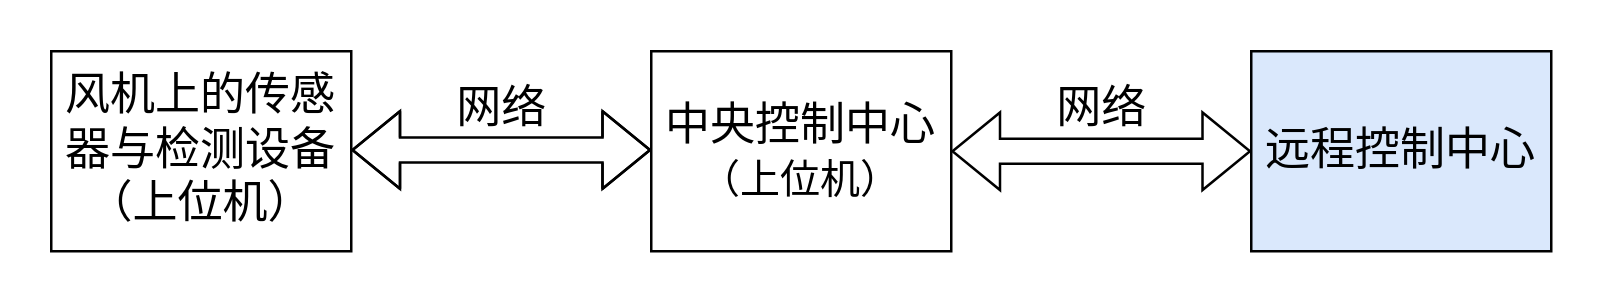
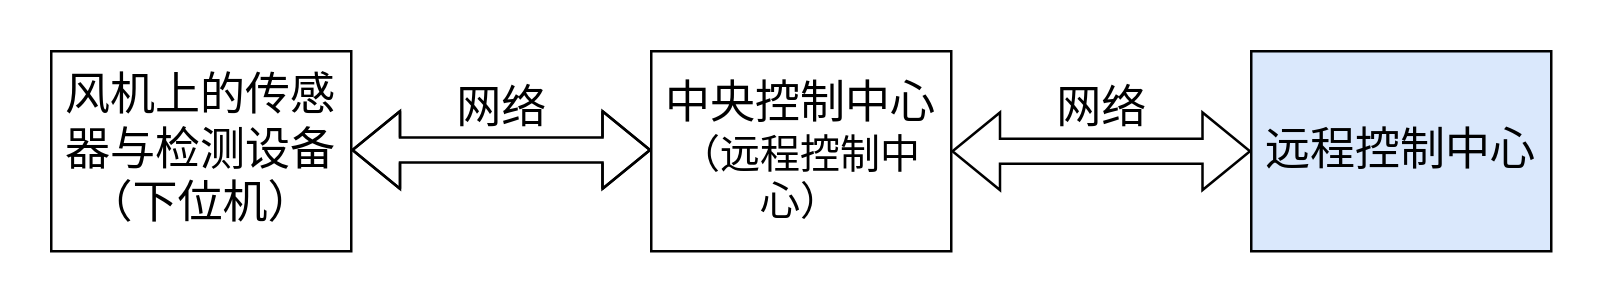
  <mxCell id="0" />
  <mxCell id="1" parent="0" />
  <mxCell id="2" style="rounded=0;orthogonalLoop=1;jettySize=auto;html=1;entryX=0;entryY=0.5;entryDx=0;entryDy=0;startArrow=classic;startFill=1;shape=flexArrow;width=10;" edge="1" parent="1"><mxGeometry relative="1" as="geometry"><mxPoint x="140" y="59.5" as="sourcePoint" /><mxPoint x="260" y="59.5" as="targetPoint" /><Array as="points"><mxPoint x="180" y="59.5" /><mxPoint x="210" y="59.5" /></Array></mxGeometry></mxCell>
- <mxCell id="3" value="&lt;font face=&quot;SimSun&quot; style=&quot;font-size: 18px;&quot;&gt;风机上的传感器与检测设备&lt;/font&gt;&lt;div&gt;&lt;font face=&quot;SimSun&quot; style=&quot;font-size: 18px;&quot;&gt;（上位机）&lt;/font&gt;&lt;/div&gt;" style="rounded=0;whiteSpace=wrap;html=1;" vertex="1" parent="1"><mxGeometry x="20" y="20" width="120" height="80" as="geometry" /></mxCell>
+ <mxCell id="3" value="&lt;font face=&quot;SimSun&quot; style=&quot;font-size: 18px;&quot;&gt;风机上的传感器与检测设备&lt;/font&gt;&lt;div&gt;&lt;font face=&quot;SimSun&quot; style=&quot;font-size: 18px;&quot;&gt;（下位机）&lt;/font&gt;&lt;/div&gt;" style="rounded=0;whiteSpace=wrap;html=1;" vertex="1" parent="1"><mxGeometry x="20" y="20" width="120" height="80" as="geometry" /></mxCell>
  <mxCell id="4" style="rounded=0;orthogonalLoop=1;jettySize=auto;html=1;shape=flexArrow;startArrow=block;" edge="1" parent="1" source="5"><mxGeometry relative="1" as="geometry"><mxPoint x="500" y="60" as="targetPoint" /></mxGeometry></mxCell>
- <mxCell id="5" value="&lt;font face=&quot;SimSun&quot; style=&quot;font-size: 18px;&quot;&gt;中央控制中心&lt;/font&gt;&lt;div&gt;&lt;font size=&quot;3&quot; style=&quot;&quot; face=&quot;SimSun&quot;&gt;（上位机）&lt;/font&gt;&lt;/div&gt;" style="rounded=0;whiteSpace=wrap;html=1;" vertex="1" parent="1"><mxGeometry x="260" y="20" width="120" height="80" as="geometry" /></mxCell>
+ <mxCell id="5" value="&lt;font face=&quot;SimSun&quot; style=&quot;font-size: 18px;&quot;&gt;中央控制中心&lt;/font&gt;&lt;div&gt;&lt;font size=&quot;3&quot; style=&quot;&quot; face=&quot;SimSun&quot;&gt;（远程控制中心）&lt;/font&gt;&lt;/div&gt;" style="rounded=0;whiteSpace=wrap;html=1;" vertex="1" parent="1"><mxGeometry x="260" y="20" width="120" height="80" as="geometry" /></mxCell>
  <mxCell id="6" value="&lt;font face=&quot;SimSun&quot; style=&quot;font-size: 18px;&quot;&gt;远程控制中心&lt;/font&gt;" style="rounded=0;whiteSpace=wrap;html=1;fillColor=#dae8fc;" vertex="1" parent="1"><mxGeometry x="500" y="20" width="120" height="80" as="geometry" /></mxCell>
  <mxCell id="7" value="&lt;font face=&quot;SimSun&quot; style=&quot;font-size: 18px;&quot;&gt;网络&lt;/font&gt;" style="text;html=1;align=center;verticalAlign=middle;resizable=0;points=[];autosize=1;strokeColor=none;fillColor=none;" vertex="1" parent="1"><mxGeometry x="170" y="23" width="60" height="40" as="geometry" /></mxCell>
  <mxCell id="8" value="&lt;font face=&quot;SimSun&quot; style=&quot;font-size: 18px;&quot;&gt;网络&lt;/font&gt;" style="text;html=1;align=center;verticalAlign=middle;resizable=0;points=[];autosize=1;strokeColor=none;fillColor=none;" vertex="1" parent="1"><mxGeometry x="410" y="23" width="60" height="40" as="geometry" /></mxCell>
